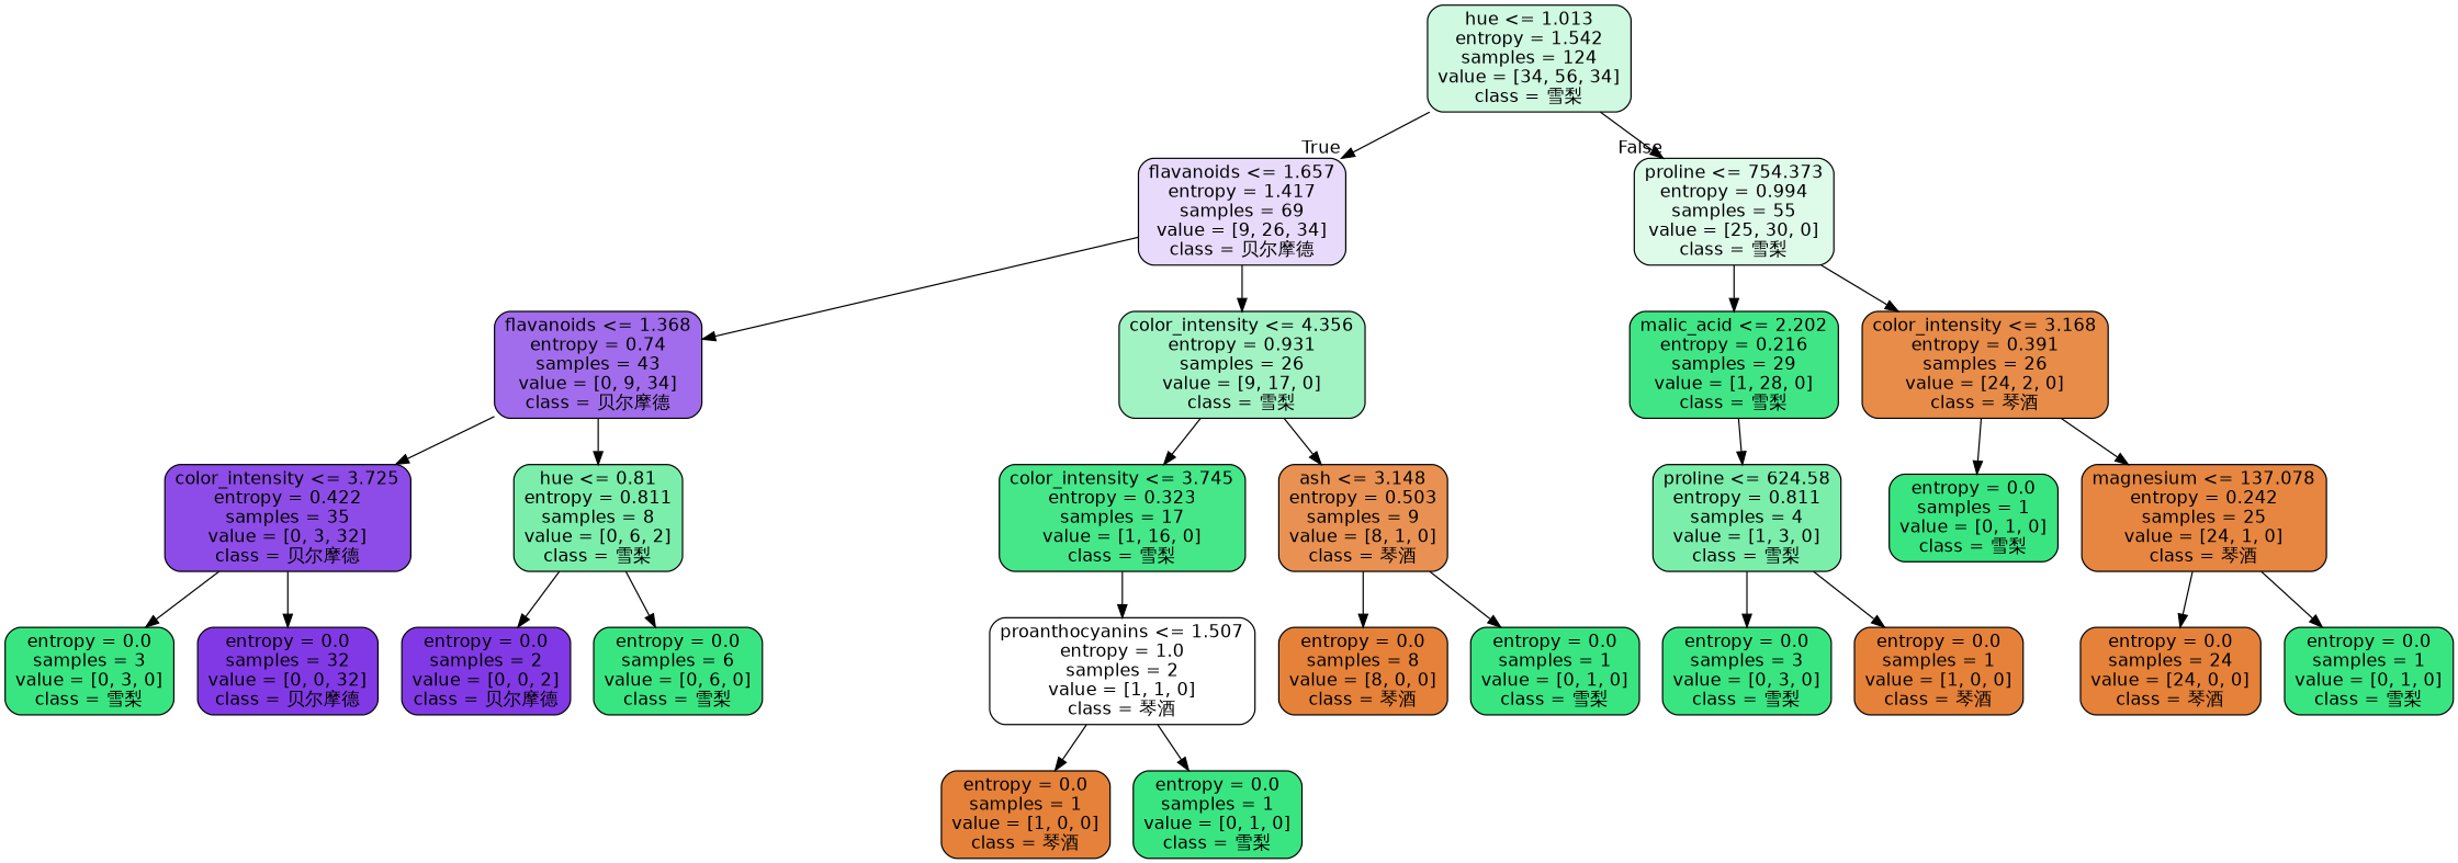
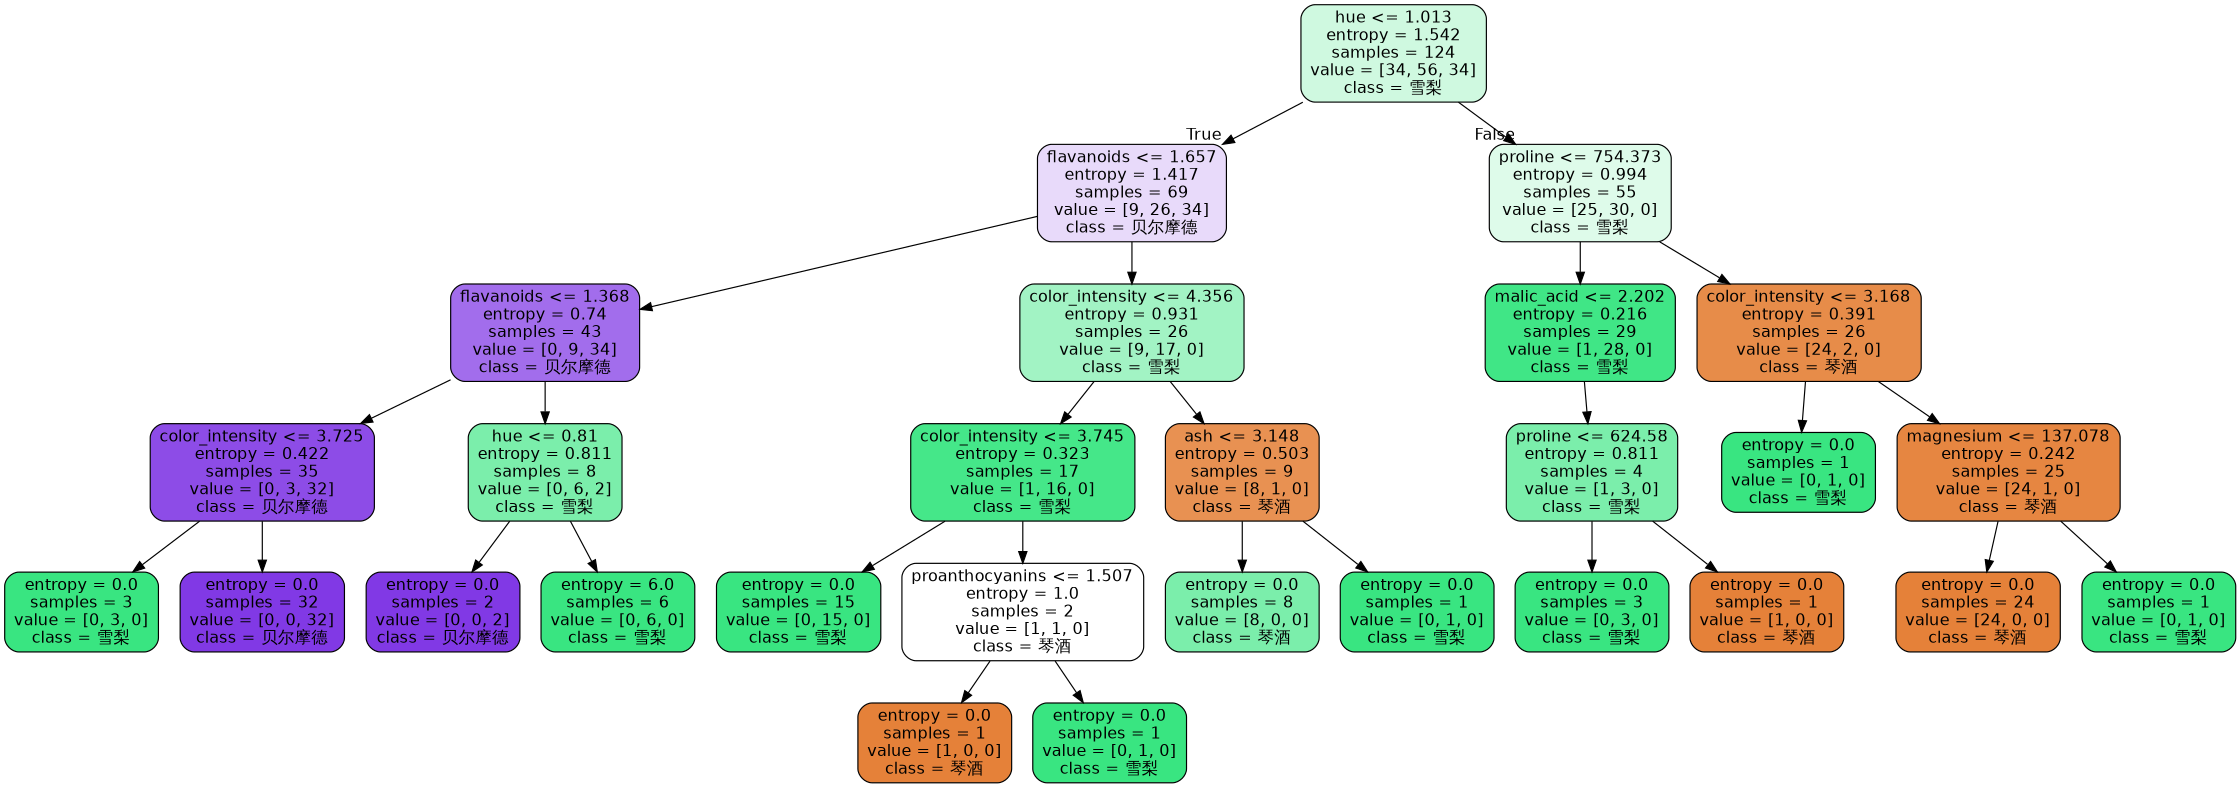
  digraph {
    node [color=black fillcolor="#39e581" fontname=helvetica shape=box style="filled, rounded"]
    edge [fontname=helvetica]
    n1 [fillcolor="#cff9e0" label="hue <= 1.013\nentropy = 1.542\nsamples = 124\nvalue = [34, 56, 34]\nclass = 雪梨"]
    n2 [fillcolor="#e8dafa" label="flavanoids <= 1.657\nentropy = 1.417\nsamples = 69\nvalue = [9, 26, 34]\nclass = 贝尔摩德"]
    n3 [fillcolor="#defbea" label="proline <= 754.373\nentropy = 0.994\nsamples = 55\nvalue = [25, 30, 0]\nclass = 雪梨"]
    n4 [fillcolor="#a26dec" label="flavanoids <= 1.368\nentropy = 0.74\nsamples = 43\nvalue = [0, 9, 34]\nclass = 贝尔摩德"]
    n5 [fillcolor="#a2f3c4" label="color_intensity <= 4.356\nentropy = 0.931\nsamples = 26\nvalue = [9, 17, 0]\nclass = 雪梨"]
    n6 [fillcolor="#40e686" label="malic_acid <= 2.202\nentropy = 0.216\nsamples = 29\nvalue = [1, 28, 0]\nclass = 雪梨"]
    n7 [fillcolor="#e78c49" label="color_intensity <= 3.168\nentropy = 0.391\nsamples = 26\nvalue = [24, 2, 0]\nclass = 琴酒"]
    n8 [fillcolor="#8d4ce7" label="color_intensity <= 3.725\nentropy = 0.422\nsamples = 35\nvalue = [0, 3, 32]\nclass = 贝尔摩德"]
    n9 [fillcolor="#7beeab" label="hue <= 0.81\nentropy = 0.811\nsamples = 8\nvalue = [0, 6, 2]\nclass = 雪梨"]
    n10 [fillcolor="#45e789" label="color_intensity <= 3.745\nentropy = 0.323\nsamples = 17\nvalue = [1, 16, 0]\nclass = 雪梨"]
    n11 [fillcolor="#e89152" label="ash <= 3.148\nentropy = 0.503\nsamples = 9\nvalue = [8, 1, 0]\nclass = 琴酒"]
    n12 [label="entropy = 0.0\nsamples = 3\nvalue = [0, 3, 0]\nclass = 雪梨"]
    n13 [fillcolor="#8139e5" label="entropy = 0.0\nsamples = 32\nvalue = [0, 0, 32]\nclass = 贝尔摩德"]
    n14 [fillcolor="#8139e5" label="entropy = 0.0\nsamples = 2\nvalue = [0, 0, 2]\nclass = 贝尔摩德"]
-   n15 [label="entropy = 0.0\nsamples = 6\nvalue = [0, 6, 0]\nclass = 雪梨"]
+   n15 [label="entropy = 6.0\nsamples = 6\nvalue = [0, 6, 0]\nclass = 雪梨"]
+   n16 [label="entropy = 0.0\nsamples = 15\nvalue = [0, 15, 0]\nclass = 雪梨"]
    n17 [fillcolor="#ffffff" label="proanthocyanins <= 1.507\nentropy = 1.0\nsamples = 2\nvalue = [1, 1, 0]\nclass = 琴酒"]
-   n18 [fillcolor="#e58139" label="entropy = 0.0\nsamples = 8\nvalue = [8, 0, 0]\nclass = 琴酒"]
+   n18 [fillcolor="#7beeab" label="entropy = 0.0\nsamples = 8\nvalue = [8, 0, 0]\nclass = 琴酒"]
    n19 [label="entropy = 0.0\nsamples = 1\nvalue = [0, 1, 0]\nclass = 雪梨"]
    n20 [fillcolor="#e58139" label="entropy = 0.0\nsamples = 1\nvalue = [1, 0, 0]\nclass = 琴酒"]
    n21 [label="entropy = 0.0\nsamples = 1\nvalue = [0, 1, 0]\nclass = 雪梨"]
    n22 [fillcolor="#7beeab" label="proline <= 624.58\nentropy = 0.811\nsamples = 4\nvalue = [1, 3, 0]\nclass = 雪梨"]
    n23 [label="entropy = 0.0\nsamples = 1\nvalue = [0, 1, 0]\nclass = 雪梨"]
    n24 [fillcolor="#e68641" label="magnesium <= 137.078\nentropy = 0.242\nsamples = 25\nvalue = [24, 1, 0]\nclass = 琴酒"]
    n25 [label="entropy = 0.0\nsamples = 3\nvalue = [0, 3, 0]\nclass = 雪梨"]
    n26 [fillcolor="#e58139" label="entropy = 0.0\nsamples = 1\nvalue = [1, 0, 0]\nclass = 琴酒"]
    n27 [fillcolor="#e58139" label="entropy = 0.0\nsamples = 24\nvalue = [24, 0, 0]\nclass = 琴酒"]
    n28 [label="entropy = 0.0\nsamples = 1\nvalue = [0, 1, 0]\nclass = 雪梨"]
    n1 -> n2 [headlabel=True labelangle=45 labeldistance=2.5]
    n1 -> n3 [headlabel=False labelangle=-45 labeldistance=2.5]
    n2 -> n4
    n2 -> n5
    n3 -> n6
    n3 -> n7
    n4 -> n8
    n4 -> n9
    n5 -> n10
    n5 -> n11
    n6 -> n22
    n7 -> n23
    n7 -> n24
    n8 -> n12
    n8 -> n13
    n9 -> n14
    n9 -> n15
+   n10 -> n16
    n10 -> n17
    n11 -> n18
    n11 -> n19
    n17 -> n20
    n17 -> n21
    n22 -> n25
    n22 -> n26
    n24 -> n27
    n24 -> n28
  }
